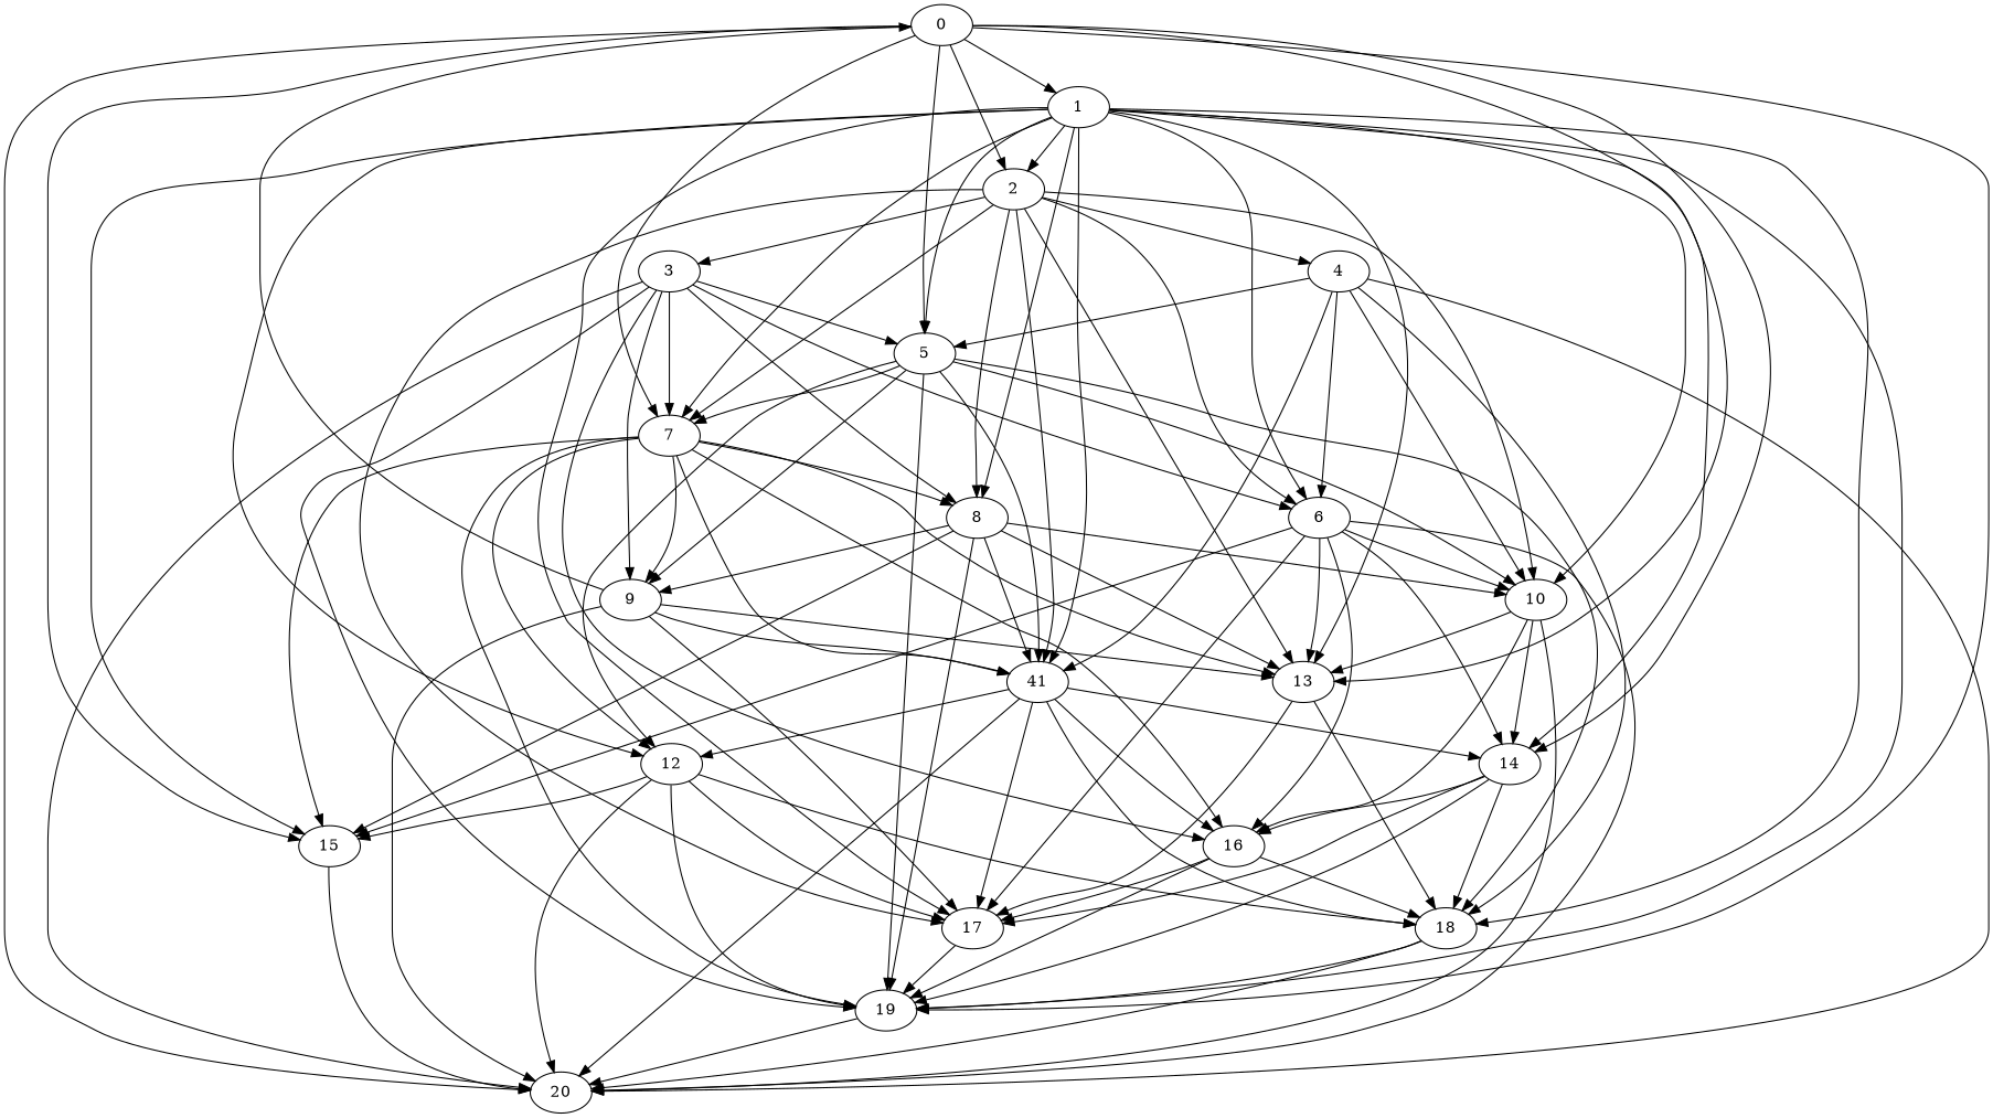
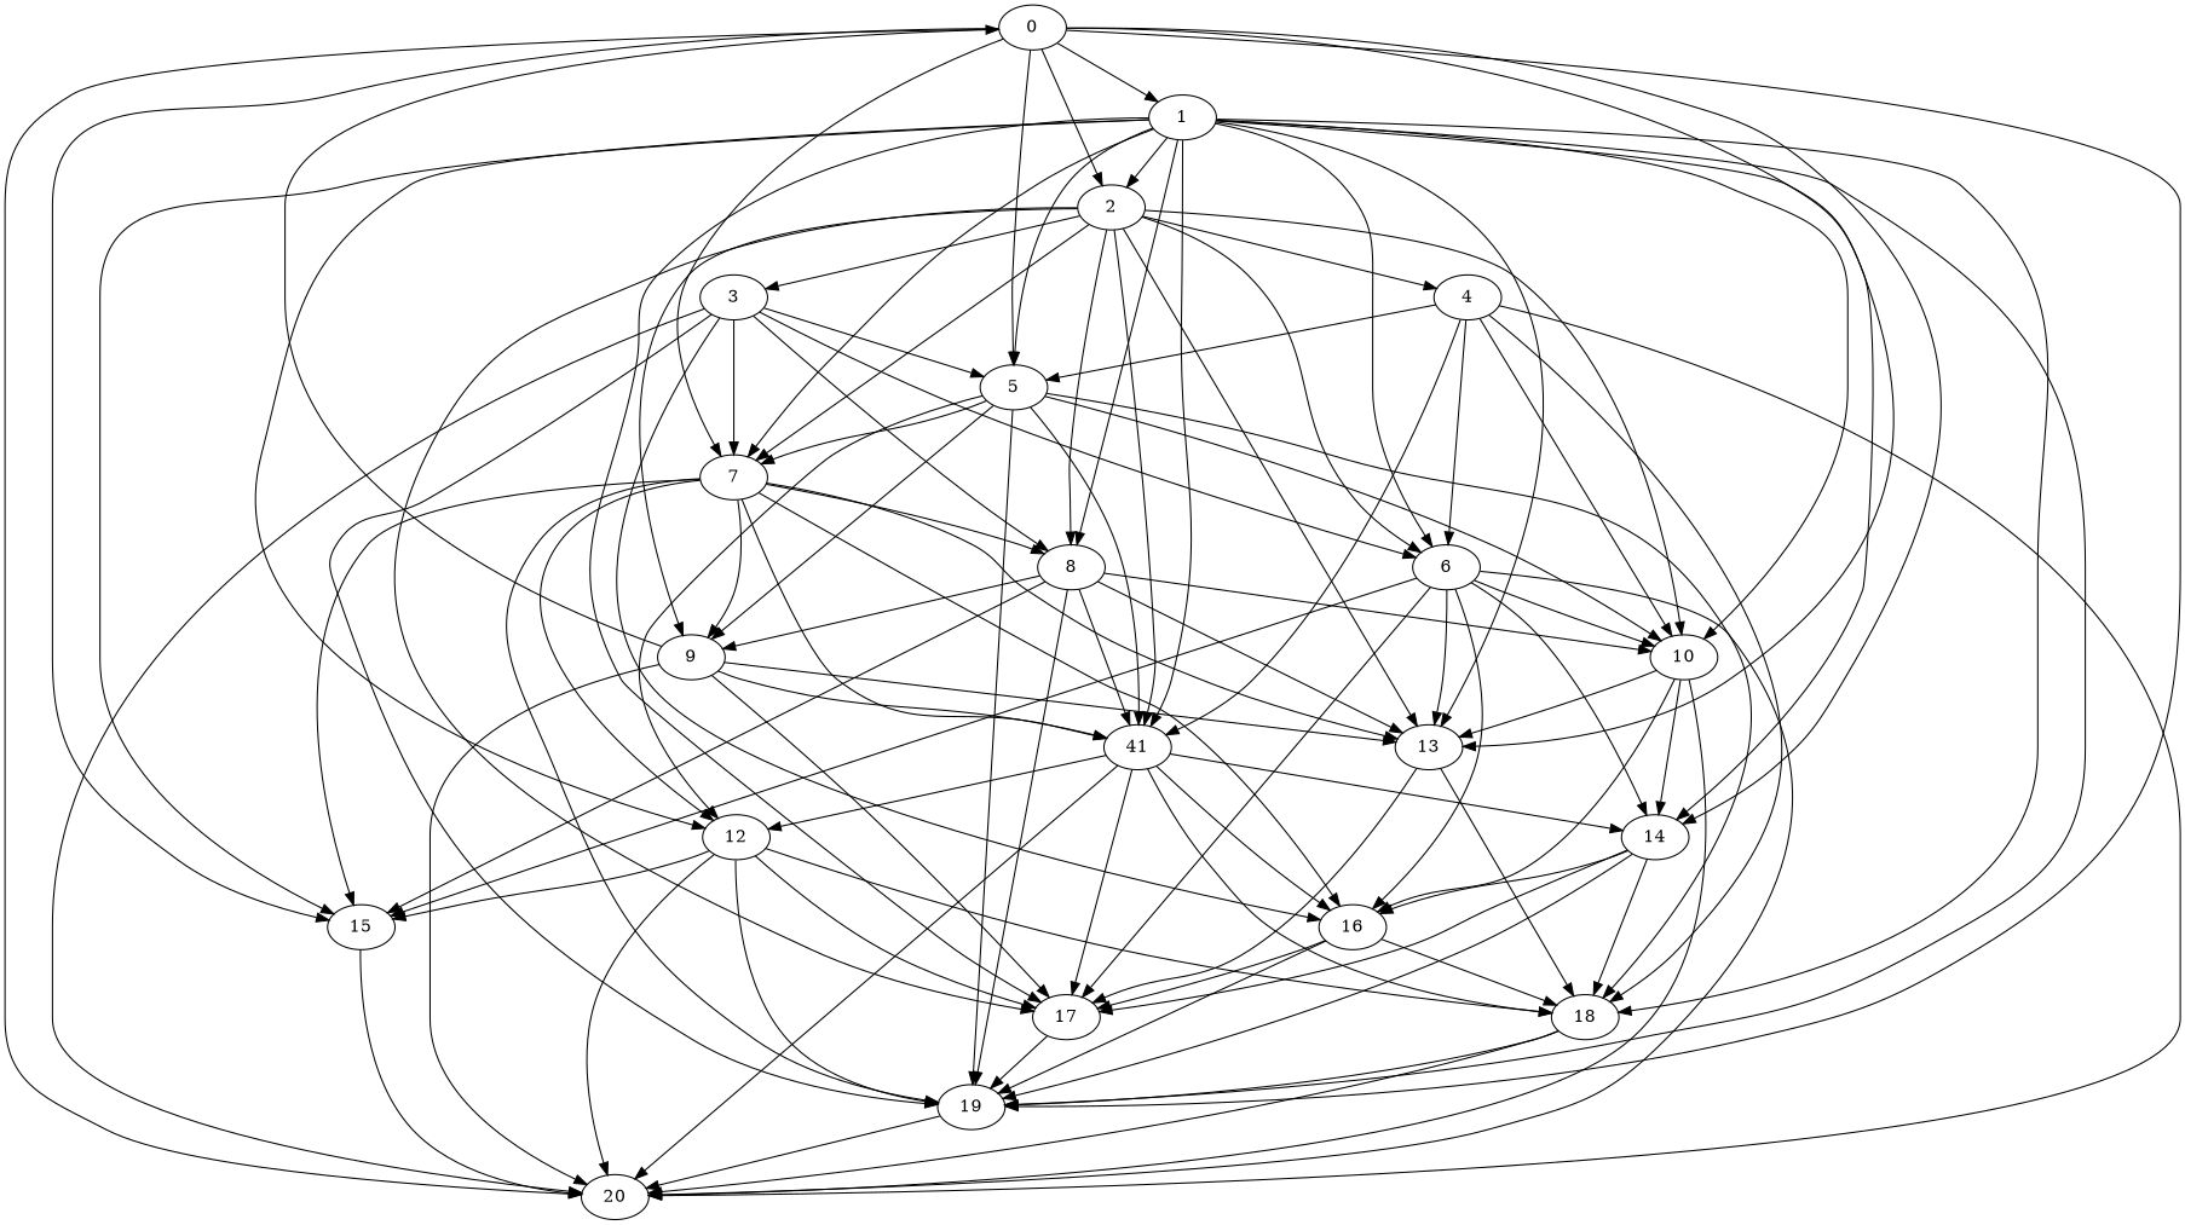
  digraph {
    "Duplicate states"=0
    GraphType=Random
    "Max states in OPEN"=0
    Modes="120000ms; topo-ordered tasks, ; Pruning: task equivalence, fixed order ready list, ; F-value: ; Optimisation: best schedule length (SL) optimisation on equal, "
    NumberOfTasks=21
    "Pruned using list schedule length"=1
    "States removed from OPEN"=0
    TargetSystem="Homogeneous-2"
    "Time to schedule (ms)"=85
    "Total idle time"=298
    "Total schedule length"=536
    "Total sequential time"=693
    "Total states created"=2
    node [Processor=0 Weight=49]
    edge [Weight=8]
    0 ["Finish time"=16 "Start time"=0 Weight=16]
    1 ["Finish time"=54 "Start time"=16 Weight=38]
    2 ["Finish time"=108 "Start time"=54 Weight=54]
    5 ["Finish time"=194 "Start time"=162 Weight=32]
    7 ["Finish time"=232 "Start time"=194 Weight=38]
    14 ["Finish time"=351 "Start time"=329 Weight=22]
    13 ["Finish time"=336 Processor=1 "Start time"=309 Weight=27]
    15 ["Finish time"=455 Processor=1 "Start time"=406]
    19 ["Finish time"=487 "Start time"=438]
    20 ["Finish time"=536 "Start time"=487]
    8 ["Finish time"=275 "Start time"=232 Weight=43]
    6 ["Finish time"=180 Processor=1 "Start time"=169 Weight=11]
    n13 ["Finish time"=329 "Start time"=302 Weight=27 label=41]
    10 ["Finish time"=294 Processor=1 "Start time"=283 Weight=11]
    12 ["Finish time"=352 Processor=1 "Start time"=336 Weight=16]
    18 ["Finish time"=438 "Start time"=389]
    17 ["Finish time"=406 Processor=1 "Start time"=395 Weight=11]
    4 ["Finish time"=162 "Start time"=108 Weight=54]
    3 ["Finish time"=143 Processor=1 "Start time"=111 Weight=32]
    9 ["Finish time"=302 "Start time"=275 Weight=27]
    16 ["Finish time"=389 "Start time"=351 Weight=38]
    0 -> 1 [Weight=9]
    0 -> 2
    0 -> 5 [Weight=2]
    0 -> 7 [Weight=6]
    0 -> 14 [Weight=4]
    0 -> 13 [Weight=4]
    0 -> 15 [Weight=7]
    0 -> 19 [Weight=2]
    0 -> 20 [Weight=3]
    1 -> 2 [Weight=3]
    1 -> 5 [Weight=7]
    1 -> 7 [Weight=3]
    1 -> 14 [Weight=10]
    1 -> 13
    1 -> 15 [Weight=9]
    1 -> 19 [Weight=5]
    1 -> 8 [Weight=3]
    1 -> 6 [Weight=10]
    1 -> n13
    1 -> 10 [Weight=9]
    1 -> 12 [Weight=5]
    1 -> 18
    1 -> 17 [Weight=6]
    2 -> 7 [Weight=3]
    2 -> 13
    2 -> 8 [Weight=10]
    2 -> 6
    2 -> n13
    2 -> 10 [Weight=3]
    2 -> 17 [Weight=3]
    2 -> 4
    2 -> 3 [Weight=3]
    5 -> 7 [Weight=6]
    5 -> 19 [Weight=3]
    5 -> n13 [Weight=9]
    5 -> 10 [Weight=2]
    5 -> 12 [Weight=6]
    5 -> 18 [Weight=7]
    5 -> 9 [Weight=7]
    7 -> 13 [Weight=9]
    7 -> 15 [Weight=7]
    7 -> 19 [Weight=6]
    7 -> 8 [Weight=5]
    7 -> n13 [Weight=9]
    7 -> 12 [Weight=9]
    7 -> 9 [Weight=5]
    7 -> 16 [Weight=2]
    14 -> 19
    14 -> 18 [Weight=9]
    14 -> 17 [Weight=4]
    14 -> 16 [Weight=10]
    13 -> 18 [Weight=9]
    13 -> 17 [Weight=4]
    15 -> 20 [Weight=6]
    19 -> 20 [Weight=2]
    8 -> 13 [Weight=10]
    8 -> 15 [Weight=10]
    8 -> 19 [Weight=3]
    8 -> n13 [Weight=7]
    8 -> 10
    8 -> 9 [Weight=10]
    6 -> 14 [Weight=2]
    6 -> 13 [Weight=4]
    6 -> 15 [Weight=3]
    6 -> 20 [Weight=6]
    6 -> 10 [Weight=10]
    6 -> 17 [Weight=7]
    6 -> 16 [Weight=2]
    n13 -> 14 [Weight=10]
    n13 -> 20 [Weight=10]
    n13 -> 12 [Weight=2]
    n13 -> 18 [Weight=10]
    n13 -> 17 [Weight=7]
    n13 -> 16 [Weight=6]
    10 -> 14 [Weight=10]
    10 -> 13 [Weight=5]
    10 -> 20 [Weight=3]
    10 -> 16 [Weight=7]
    12 -> 15 [Weight=4]
    12 -> 19 [Weight=2]
    12 -> 20
    12 -> 18 [Weight=9]
    12 -> 17 [Weight=7]
    18 -> 19
    18 -> 20 [Weight=5]
    17 -> 19 [Weight=10]
    4 -> 5 [Weight=6]
    4 -> 20 [Weight=2]
    4 -> 6 [Weight=7]
    4 -> n13 [Weight=7]
    4 -> 10 [Weight=10]
    4 -> 18
    3 -> 5 [Weight=7]
    3 -> 7 [Weight=9]
    3 -> 19 [Weight=5]
    3 -> 20 [Weight=9]
    3 -> 8 [Weight=5]
    3 -> 6 [Weight=3]
-   3 -> 9 [Weight=9]
+   2 -> 9 [Weight=9]
    3 -> 16 [Weight=6]
    9 -> 0 [Weight=10]
    9 -> 13 [Weight=7]
    9 -> 20 [Weight=6]
    9 -> n13
    9 -> 17
    16 -> 19 [Weight=9]
    16 -> 18 [Weight=4]
    16 -> 17 [Weight=6]
  }
